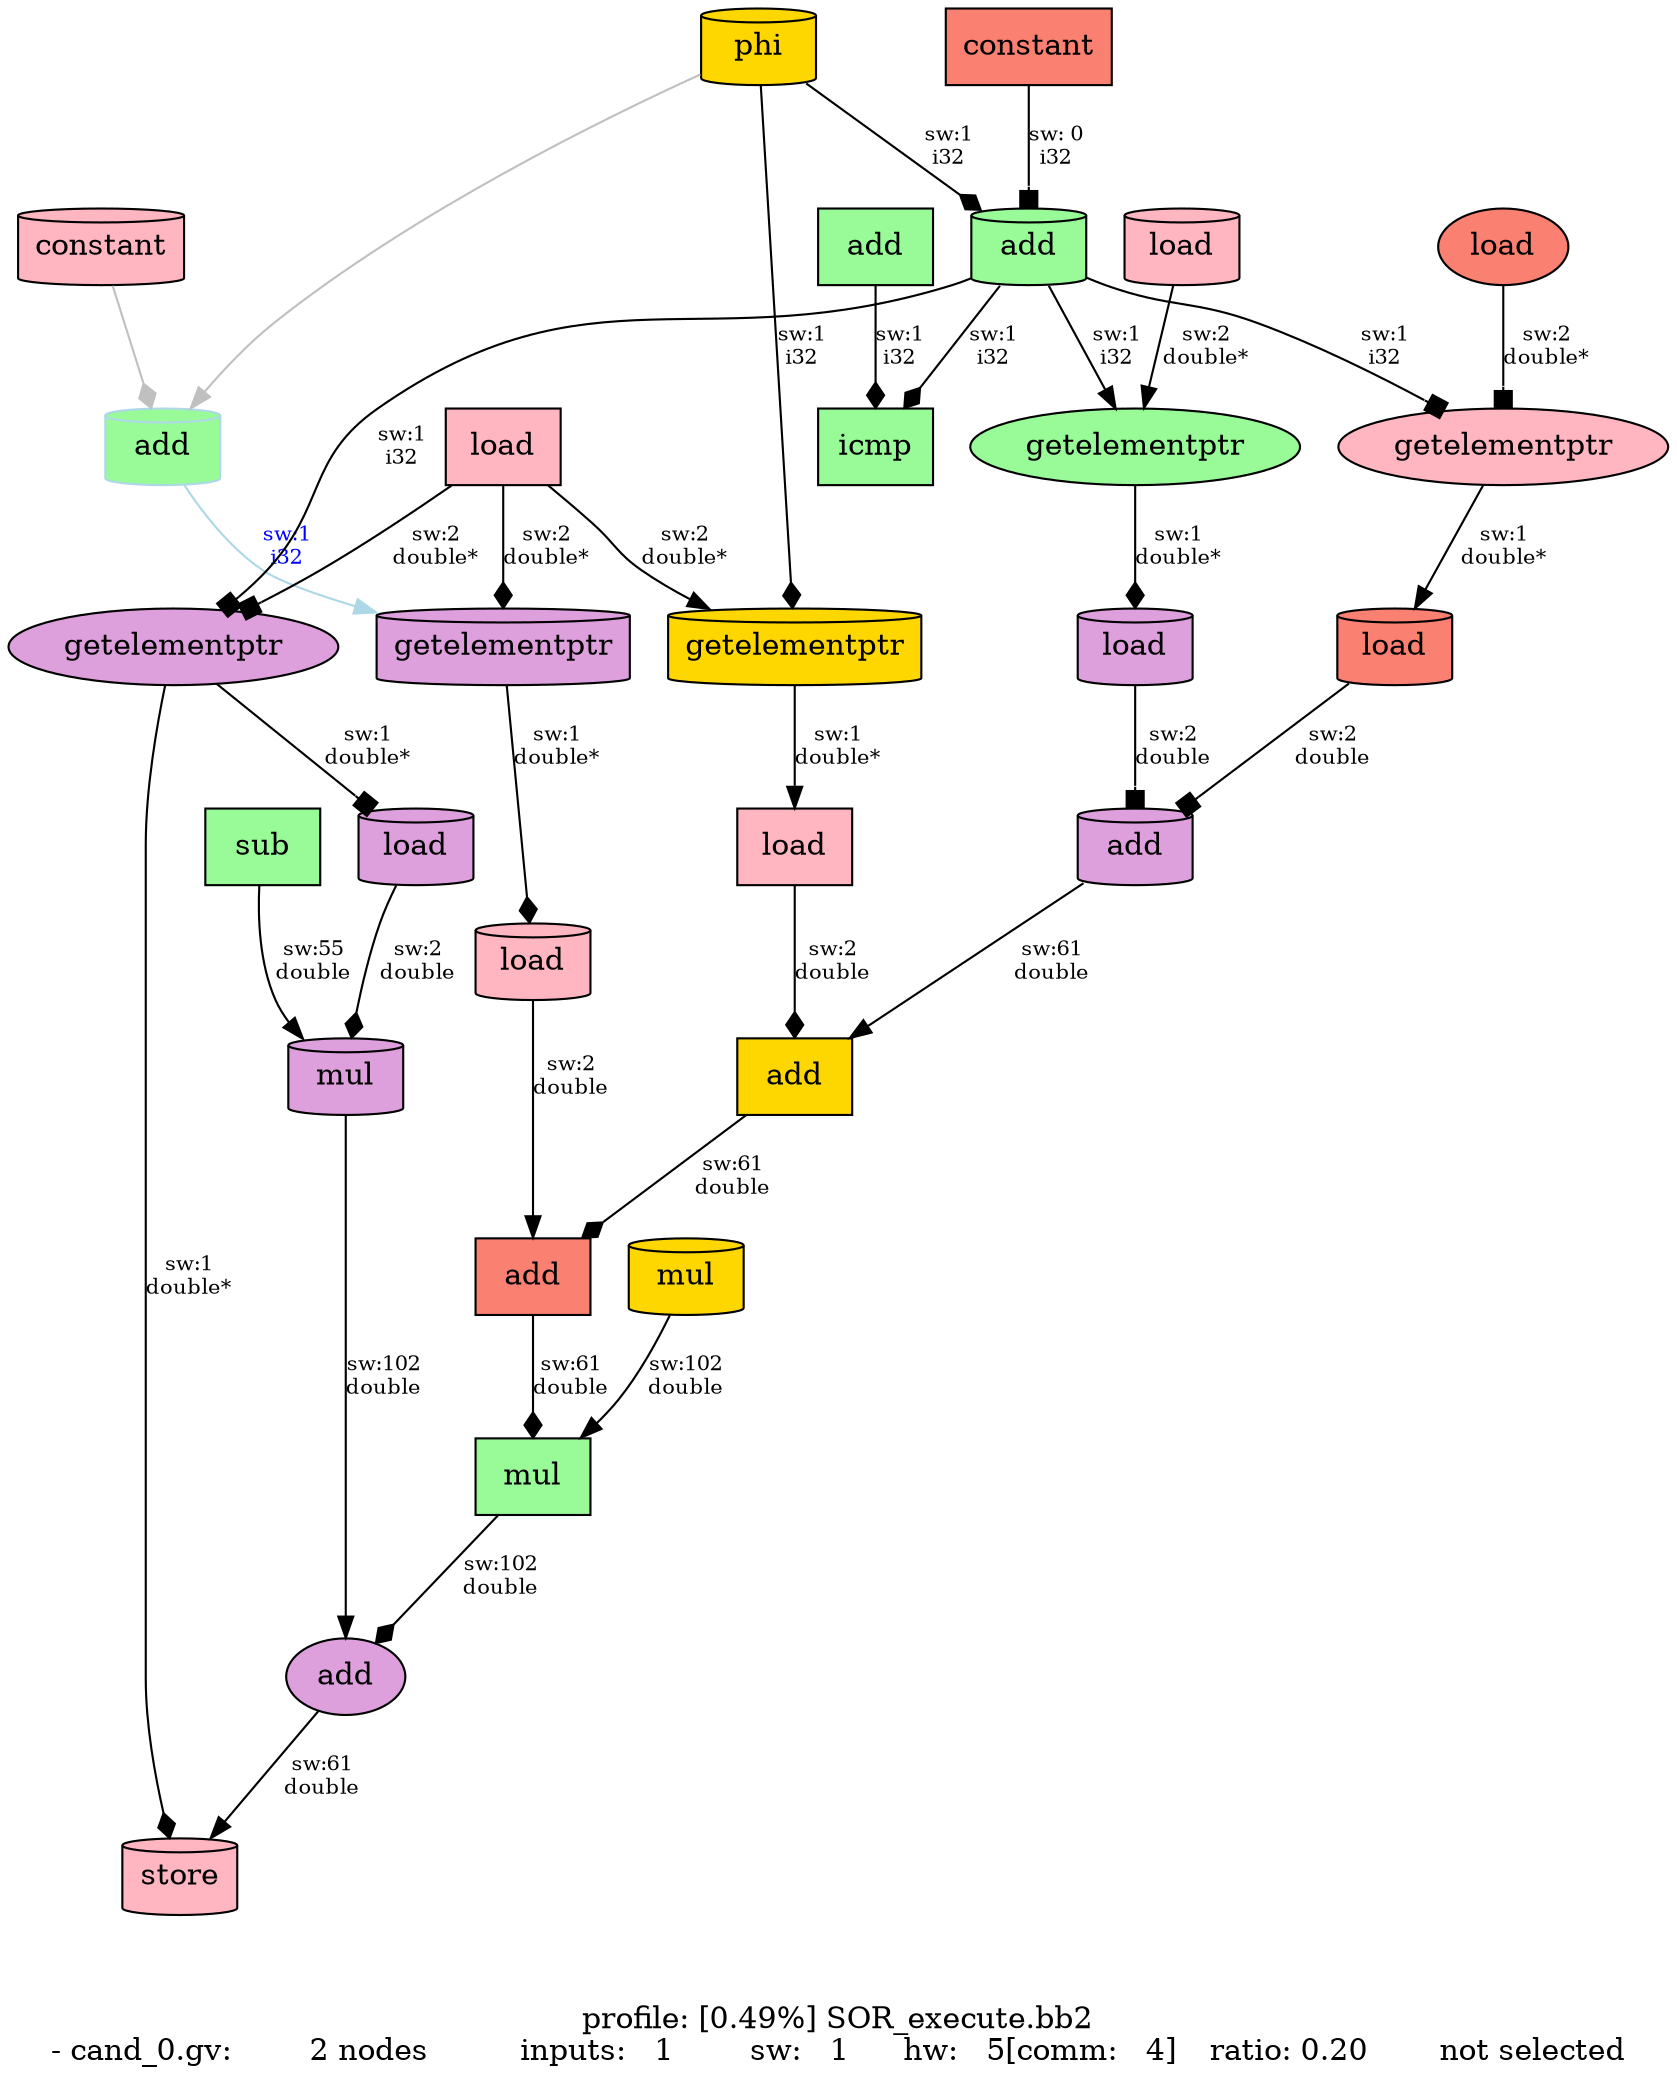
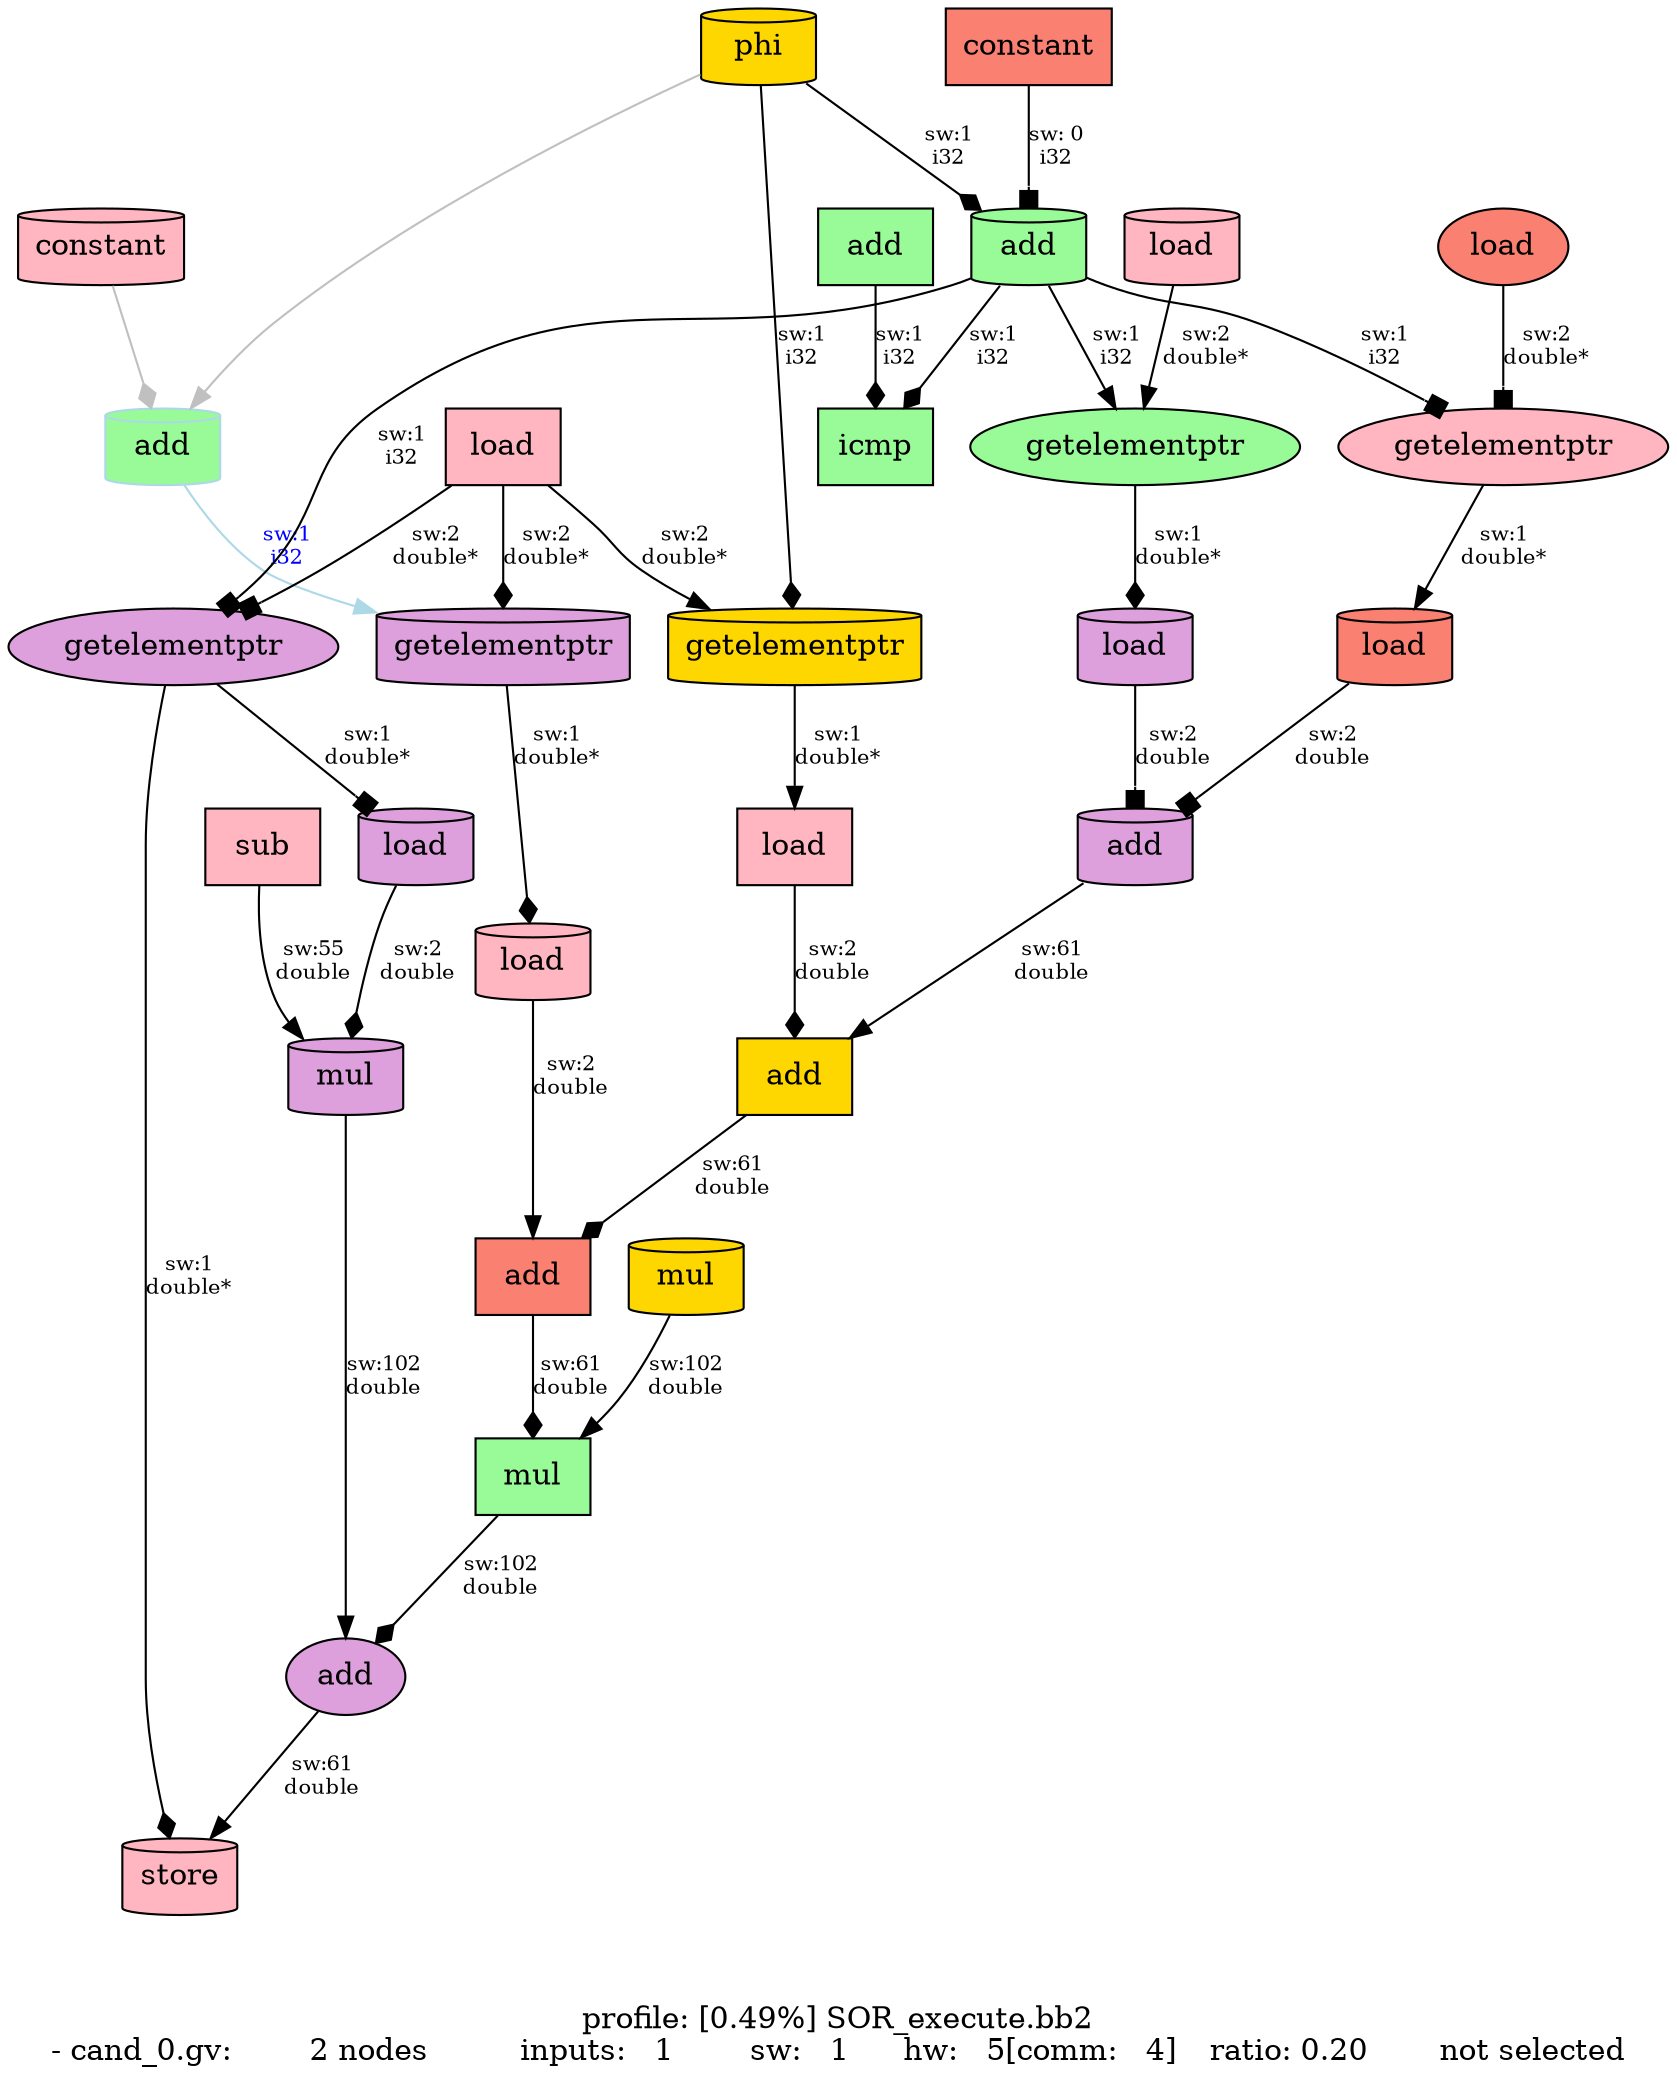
  digraph {
    label="profile: [0.49%] SOR_execute.bb2\n- cand_0.gv: 	   2 nodes 	 inputs:   1 	 sw:   1 	 hw:   5[comm:   4] 	 ratio: 0.20 	 not selected"
    node [fillcolor=palegreen shape=cylinder style=filled]
    edge [arrowhead=diamond fontsize=10]
    n1 [bgcolor=lightblue fillcolor=gold label=phi rank=source]
    n2 [color=lightblue label=add]
    n3 [label=add rank=sink]
    n4 [fillcolor=gold label=getelementptr]
    n5 [fillcolor=plum label=getelementptr]
    n6 [fillcolor=plum label=getelementptr shape=ellipse]
    n7 [label=getelementptr shape=ellipse]
    n8 [fillcolor=lightpink label=getelementptr shape=ellipse]
    n9 [label=icmp rank=sink shape=box]
    n10 [fillcolor=lightpink label=load shape=box]
    n11 [fillcolor=lightpink label=load]
    n12 [bgcolor=lightblue fillcolor=lightpink label=constant rank=source]
    n13 [fillcolor=salmon label=add shape=box]
    n14 [fillcolor=lightpink label=load rank=source shape=box]
    n15 [fillcolor=plum label=load]
    n16 [fillcolor=lightpink label=store rank=sink]
    n17 [fillcolor=plum label=load]
    n18 [fillcolor=salmon label=load]
    n19 [fillcolor=salmon label=constant shape=box]
    n20 [fillcolor=plum label=mul]
    n21 [fillcolor=plum label=add]
    n22 [fillcolor=lightpink label=load rank=source]
    n23 [fillcolor=salmon label=load rank=source shape=ellipse]
    n24 [fillcolor=gold label=add shape=box]
    n25 [label=mul shape=box]
    n26 [fillcolor=plum label=add shape=ellipse]
    n27 [fillcolor=gold label=mul rank=source]
-   n28 [label=sub rank=source shape=box]
+   n28 [fillcolor=lightpink label=sub rank=source shape=box]
    n29 [label=add rank=source shape=box]
    n1 -> n2 [arrowhead=normal color=gray]
    n1 -> n3 [label="sw:1\ni32"]
    n1 -> n4 [label="sw:1\ni32"]
    n2 -> n5 [color=lightblue fontcolor=blue label="sw:1\ni32" arrowhead=""]
    n3 -> n6 [arrowhead=box label="sw:1\ni32"]
    n3 -> n7 [arrowhead=normal label="sw:1\ni32"]
    n3 -> n8 [arrowhead=box label="sw:1\ni32"]
    n3 -> n9 [label="sw:1\ni32"]
    n4 -> n10 [arrowhead=normal label="sw:1\ndouble*"]
    n5 -> n11 [label="sw:1\ndouble*"]
    n6 -> n15 [arrowhead=box label="sw:1\ndouble*"]
    n6 -> n16 [label="sw:1\ndouble*"]
    n7 -> n17 [label="sw:1\ndouble*"]
    n8 -> n18 [arrowhead=normal label="sw:1\ndouble*"]
    n10 -> n24 [label="sw:2\ndouble"]
    n11 -> n13 [arrowhead=normal label="sw:2\ndouble"]
    n12 -> n2 [color=gray]
    n13 -> n25 [label="sw:61\ndouble"]
    n14 -> n4 [arrowhead=normal label="sw:2\ndouble*"]
    n14 -> n5 [label="sw:2\ndouble*"]
    n14 -> n6 [arrowhead=box label="sw:2\ndouble*"]
    n15 -> n20 [label="sw:2\ndouble"]
    n17 -> n21 [arrowhead=box label="sw:2\ndouble"]
    n18 -> n21 [arrowhead=box label="sw:2\ndouble"]
    n19 -> n3 [arrowhead=box label="sw: 0\ni32"]
    n20 -> n26 [arrowhead=normal label="sw:102\ndouble"]
    n21 -> n24 [arrowhead=normal label="sw:61\ndouble"]
    n22 -> n7 [arrowhead=normal label="sw:2\ndouble*"]
    n23 -> n8 [arrowhead=box label="sw:2\ndouble*"]
    n24 -> n13 [label="sw:61\ndouble"]
    n25 -> n26 [label="sw:102\ndouble"]
    n26 -> n16 [arrowhead=normal label="sw:61\ndouble"]
    n27 -> n25 [arrowhead=normal label="sw:102\ndouble"]
    n28 -> n20 [arrowhead=normal label="sw:55\ndouble"]
    n29 -> n9 [label="sw:1\ni32"]
  }
